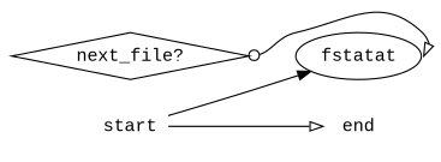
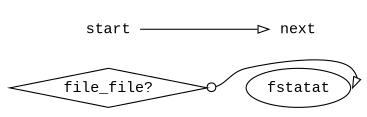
  digraph {
    fontname="Liberation Mono"
    rankdir=LR
    node [fontname="Liberation Mono" shape=plaintext]
    edge [fontname="Liberation Mono" arrowhead=empty]
    fstatat [shape=""]
    start
-   end
-   n4 [label="next_file?" shape=diamond]
-   start -> fstatat [arrowhead=""]
+   end [label=next]
+   n4 [label="file_file?" shape=diamond]
    start -> end
    n4 -> fstatat [arrowtail=odot dir=both headport=e tailport=e]
  }
